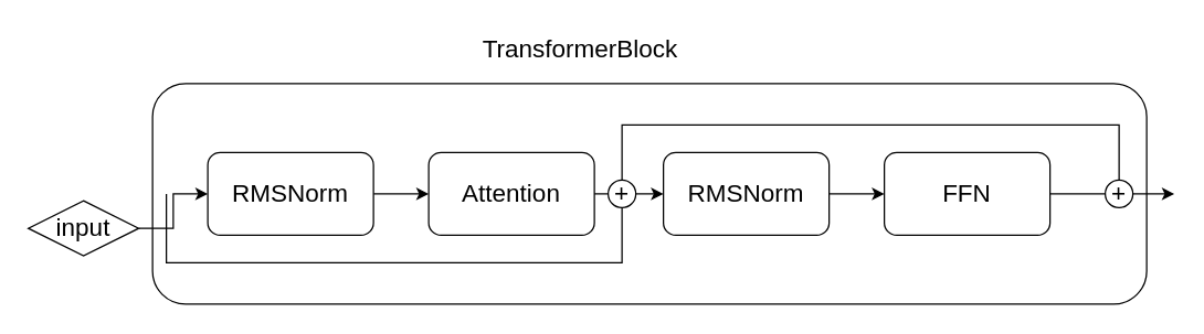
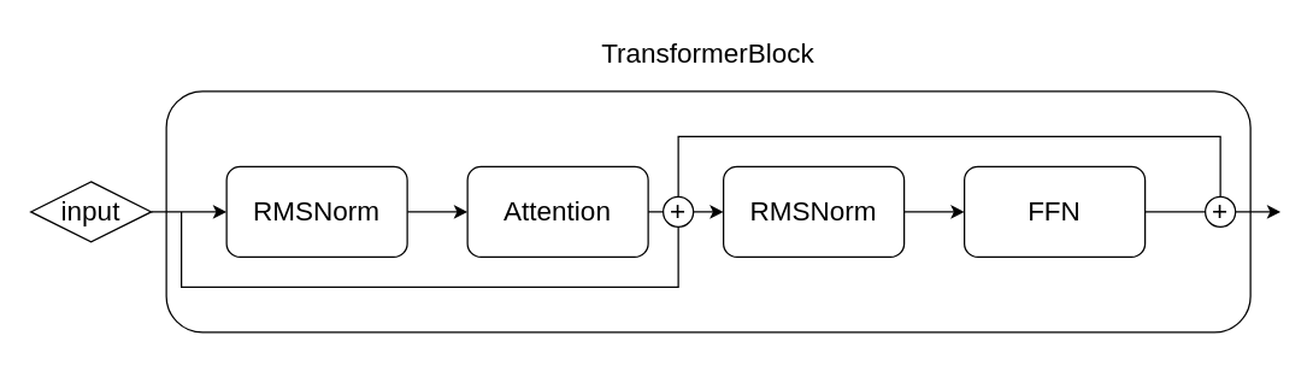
  <mxCell id="0" />
  <mxCell id="1" parent="0" />
  <mxCell id="2" value="" style="rounded=1;whiteSpace=wrap;html=1;" vertex="1" parent="1"><mxGeometry x="110" y="60" width="720" height="160" as="geometry" /></mxCell>
  <mxCell id="3" style="edgeStyle=orthogonalEdgeStyle;rounded=0;orthogonalLoop=1;jettySize=auto;html=1;exitX=1;exitY=0.5;exitDx=0;exitDy=0;entryX=0;entryY=0.5;entryDx=0;entryDy=0;" edge="1" parent="1" source="4" target="6"><mxGeometry relative="1" as="geometry" /></mxCell>
- <mxCell id="4" value="input" style="rhombus;whiteSpace=wrap;html=1;fontSize=18;" vertex="1" parent="1"><mxGeometry x="20" y="145" width="80" height="40" as="geometry" /></mxCell>
+ <mxCell id="4" value="input" style="rhombus;whiteSpace=wrap;html=1;fontSize=18;" vertex="1" parent="1"><mxGeometry x="20" y="120" width="80" height="40" as="geometry" /></mxCell>
  <mxCell id="5" style="edgeStyle=orthogonalEdgeStyle;rounded=0;orthogonalLoop=1;jettySize=auto;html=1;exitX=1;exitY=0.5;exitDx=0;exitDy=0;entryX=0;entryY=0.5;entryDx=0;entryDy=0;" edge="1" parent="1" source="6" target="7"><mxGeometry relative="1" as="geometry" /></mxCell>
  <mxCell id="6" value="RMSNorm" style="rounded=1;whiteSpace=wrap;html=1;fontSize=18;" vertex="1" parent="1"><mxGeometry x="150" y="110" width="120" height="60" as="geometry" /></mxCell>
  <mxCell id="7" value="Attention" style="rounded=1;whiteSpace=wrap;html=1;fontSize=18;" vertex="1" parent="1"><mxGeometry x="310" y="110" width="120" height="60" as="geometry" /></mxCell>
  <mxCell id="8" style="edgeStyle=orthogonalEdgeStyle;rounded=0;orthogonalLoop=1;jettySize=auto;html=1;exitX=1;exitY=0.5;exitDx=0;exitDy=0;entryX=0;entryY=0.5;entryDx=0;entryDy=0;" edge="1" parent="1" source="9" target="10"><mxGeometry relative="1" as="geometry" /></mxCell>
  <mxCell id="9" value="RMSNorm" style="rounded=1;whiteSpace=wrap;html=1;fontSize=18;" vertex="1" parent="1"><mxGeometry x="480" y="110" width="120" height="60" as="geometry" /></mxCell>
  <mxCell id="10" value="FFN" style="rounded=1;whiteSpace=wrap;html=1;fontSize=18;" vertex="1" parent="1"><mxGeometry x="640" y="110" width="120" height="60" as="geometry" /></mxCell>
  <mxCell id="11" value="" style="endArrow=classic;html=1;rounded=0;" edge="1" parent="1"><mxGeometry width="50" height="50" relative="1" as="geometry"><mxPoint x="120" y="140" as="sourcePoint" /><mxPoint x="450" y="140" as="targetPoint" /><Array as="points"><mxPoint x="120" y="190" /><mxPoint x="450" y="190" /></Array></mxGeometry></mxCell>
  <mxCell id="12" value="" style="endArrow=classic;html=1;rounded=0;exitX=1;exitY=0.5;exitDx=0;exitDy=0;" edge="1" parent="1" source="10"><mxGeometry width="50" height="50" relative="1" as="geometry"><mxPoint x="520" y="210" as="sourcePoint" /><mxPoint x="850" y="140" as="targetPoint" /></mxGeometry></mxCell>
  <mxCell id="13" value="" style="endArrow=classic;html=1;rounded=0;exitX=0.5;exitY=0;exitDx=0;exitDy=0;" edge="1" parent="1" source="16"><mxGeometry width="50" height="50" relative="1" as="geometry"><mxPoint x="520" y="210" as="sourcePoint" /><mxPoint x="810" y="140" as="targetPoint" /><Array as="points"><mxPoint x="450" y="90" /><mxPoint x="810" y="90" /></Array></mxGeometry></mxCell>
  <mxCell id="14" value="+" style="ellipse;whiteSpace=wrap;html=1;fontSize=18;" vertex="1" parent="1"><mxGeometry x="800" y="130" width="20" height="20" as="geometry" /></mxCell>
  <mxCell id="15" value="" style="endArrow=classic;html=1;rounded=0;exitX=1;exitY=0.5;exitDx=0;exitDy=0;entryX=0;entryY=0.5;entryDx=0;entryDy=0;" edge="1" parent="1" source="7" target="9"><mxGeometry width="50" height="50" relative="1" as="geometry"><mxPoint x="520" y="210" as="sourcePoint" /><mxPoint x="570" y="160" as="targetPoint" /></mxGeometry></mxCell>
  <mxCell id="16" value="+" style="ellipse;whiteSpace=wrap;html=1;fontSize=18;" vertex="1" parent="1"><mxGeometry x="440" y="130" width="20" height="20" as="geometry" /></mxCell>
- <mxCell id="17" value="TransformerBlock" style="text;html=1;strokeColor=none;fillColor=none;align=center;verticalAlign=middle;whiteSpace=wrap;rounded=0;fontSize=18;" vertex="1" parent="1"><mxGeometry x="335" y="20" width="170" height="30" as="geometry" /></mxCell>
+ <mxCell id="17" value="TransformerBlock" style="text;html=1;strokeColor=none;fillColor=none;align=center;verticalAlign=middle;whiteSpace=wrap;rounded=0;fontSize=18;" vertex="1" parent="1"><mxGeometry x="385" y="20" width="170" height="30" as="geometry" /></mxCell>
